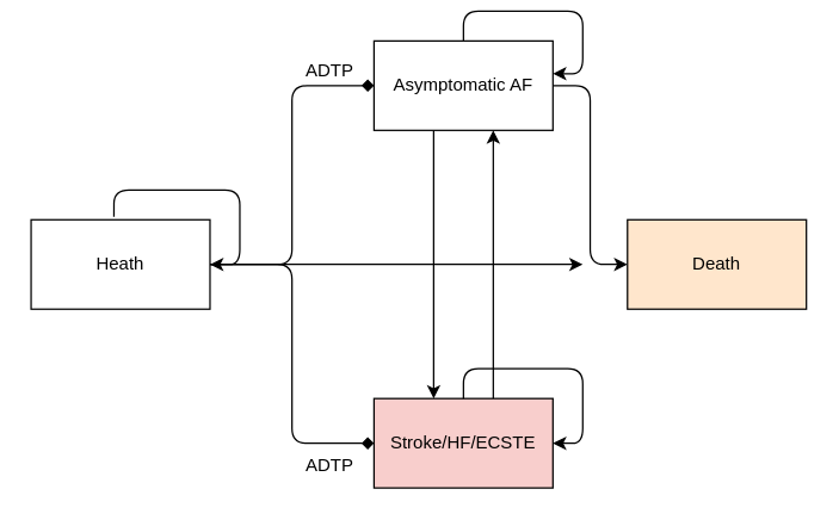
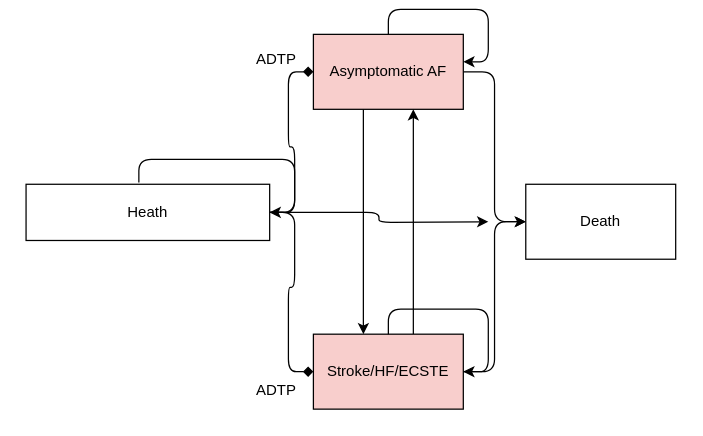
  <mxCell id="0" />
  <mxCell id="1" parent="0" />
  <mxCell id="2" style="edgeStyle=orthogonalEdgeStyle;rounded=1;orthogonalLoop=1;jettySize=auto;html=1;entryX=0;entryY=0.5;entryDx=0;entryDy=0;endArrow=diamond;" edge="1" parent="1" source="5" target="8"><mxGeometry relative="1" as="geometry" /></mxCell>
  <mxCell id="3" style="edgeStyle=orthogonalEdgeStyle;rounded=1;orthogonalLoop=1;jettySize=auto;html=1;entryX=0;entryY=0.5;entryDx=0;entryDy=0;endArrow=diamond;" edge="1" parent="1" source="5" target="11"><mxGeometry relative="1" as="geometry" /></mxCell>
  <mxCell id="4" style="edgeStyle=orthogonalEdgeStyle;rounded=1;orthogonalLoop=1;jettySize=auto;html=1;" edge="1" parent="1" source="5"><mxGeometry relative="1" as="geometry"><mxPoint x="390" y="170" as="targetPoint" /></mxGeometry></mxCell>
- <mxCell id="5" value="Heath" style="rounded=0;whiteSpace=wrap;html=1;" vertex="1" parent="1"><mxGeometry x="20" y="140" width="120" height="60" as="geometry" /></mxCell>
+ <mxCell id="5" value="Heath" style="rounded=0;whiteSpace=wrap;html=1;" vertex="1" parent="1"><mxGeometry x="20" y="140" width="195" height="45" as="geometry" /></mxCell>
  <mxCell id="6" style="edgeStyle=orthogonalEdgeStyle;rounded=1;orthogonalLoop=1;jettySize=auto;html=1;" edge="1" parent="1" source="8" target="11"><mxGeometry relative="1" as="geometry"><Array as="points"><mxPoint x="290" y="170" /><mxPoint x="290" y="170" /></Array></mxGeometry></mxCell>
- <mxCell id="7" style="edgeStyle=orthogonalEdgeStyle;rounded=1;orthogonalLoop=1;jettySize=auto;html=1;entryX=0;entryY=0.5;entryDx=0;entryDy=0;" edge="1" parent="1" source="8" target="12"><mxGeometry relative="1" as="geometry" /></mxCell>
- <mxCell id="8" value="Asymptomatic AF" style="rounded=0;whiteSpace=wrap;html=1;" vertex="1" parent="1"><mxGeometry x="250" y="20" width="120" height="60" as="geometry" /></mxCell>
+ <mxCell id="7" style="edgeStyle=orthogonalEdgeStyle;rounded=1;orthogonalLoop=1;jettySize=auto;html=1;entryX=0;entryY=0.5;entryDx=0;entryDy=0;endArrow=open;" edge="1" parent="1" source="8" target="12"><mxGeometry relative="1" as="geometry" /></mxCell>
+ <mxCell id="8" value="Asymptomatic AF" style="rounded=0;whiteSpace=wrap;html=1;fillColor=#f8cecc;" vertex="1" parent="1"><mxGeometry x="250" y="20" width="120" height="60" as="geometry" /></mxCell>
  <mxCell id="9" style="edgeStyle=orthogonalEdgeStyle;rounded=1;orthogonalLoop=1;jettySize=auto;html=1;" edge="1" parent="1" source="11" target="8"><mxGeometry relative="1" as="geometry"><Array as="points"><mxPoint x="330" y="170" /><mxPoint x="330" y="170" /></Array></mxGeometry></mxCell>
+ <mxCell id="10" style="edgeStyle=orthogonalEdgeStyle;rounded=1;orthogonalLoop=1;jettySize=auto;html=1;entryX=0;entryY=0.5;entryDx=0;entryDy=0;" edge="1" parent="1" source="11" target="12"><mxGeometry relative="1" as="geometry" /></mxCell>
  <mxCell id="11" value="Stroke/HF/ECSTE" style="rounded=0;whiteSpace=wrap;html=1;fillColor=#f8cecc;" vertex="1" parent="1"><mxGeometry x="250" y="260" width="120" height="60" as="geometry" /></mxCell>
- <mxCell id="12" value="Death" style="rounded=0;whiteSpace=wrap;html=1;fillColor=#ffe6cc;" vertex="1" parent="1"><mxGeometry x="420" y="140" width="120" height="60" as="geometry" /></mxCell>
+ <mxCell id="12" value="Death" style="rounded=0;whiteSpace=wrap;html=1;" vertex="1" parent="1"><mxGeometry x="420" y="140" width="120" height="60" as="geometry" /></mxCell>
  <mxCell id="13" style="edgeStyle=orthogonalEdgeStyle;rounded=1;orthogonalLoop=1;jettySize=auto;html=1;entryX=1;entryY=0.367;entryDx=0;entryDy=0;entryPerimeter=0;" edge="1" parent="1" source="8" target="8"><mxGeometry relative="1" as="geometry" /></mxCell>
  <mxCell id="14" style="edgeStyle=orthogonalEdgeStyle;rounded=1;orthogonalLoop=1;jettySize=auto;html=1;entryX=1;entryY=0.5;entryDx=0;entryDy=0;" edge="1" parent="1" source="11" target="11"><mxGeometry relative="1" as="geometry" /></mxCell>
  <mxCell id="15" style="edgeStyle=orthogonalEdgeStyle;rounded=1;orthogonalLoop=1;jettySize=auto;html=1;exitX=0.463;exitY=-0.033;exitDx=0;exitDy=0;exitPerimeter=0;entryX=1;entryY=0.5;entryDx=0;entryDy=0;" edge="1" parent="1" source="5" target="5"><mxGeometry relative="1" as="geometry" /></mxCell>
  <mxCell id="16" value="ADTP" style="text;html=1;align=center;verticalAlign=middle;resizable=0;points=[];autosize=1;strokeColor=none;fillColor=none;" vertex="1" parent="1"><mxGeometry x="190" y="25" width="60" height="30" as="geometry" /></mxCell>
  <mxCell id="17" value="ADTP" style="text;html=1;align=center;verticalAlign=middle;resizable=0;points=[];autosize=1;strokeColor=none;fillColor=none;" vertex="1" parent="1"><mxGeometry x="190" y="290" width="60" height="30" as="geometry" /></mxCell>
